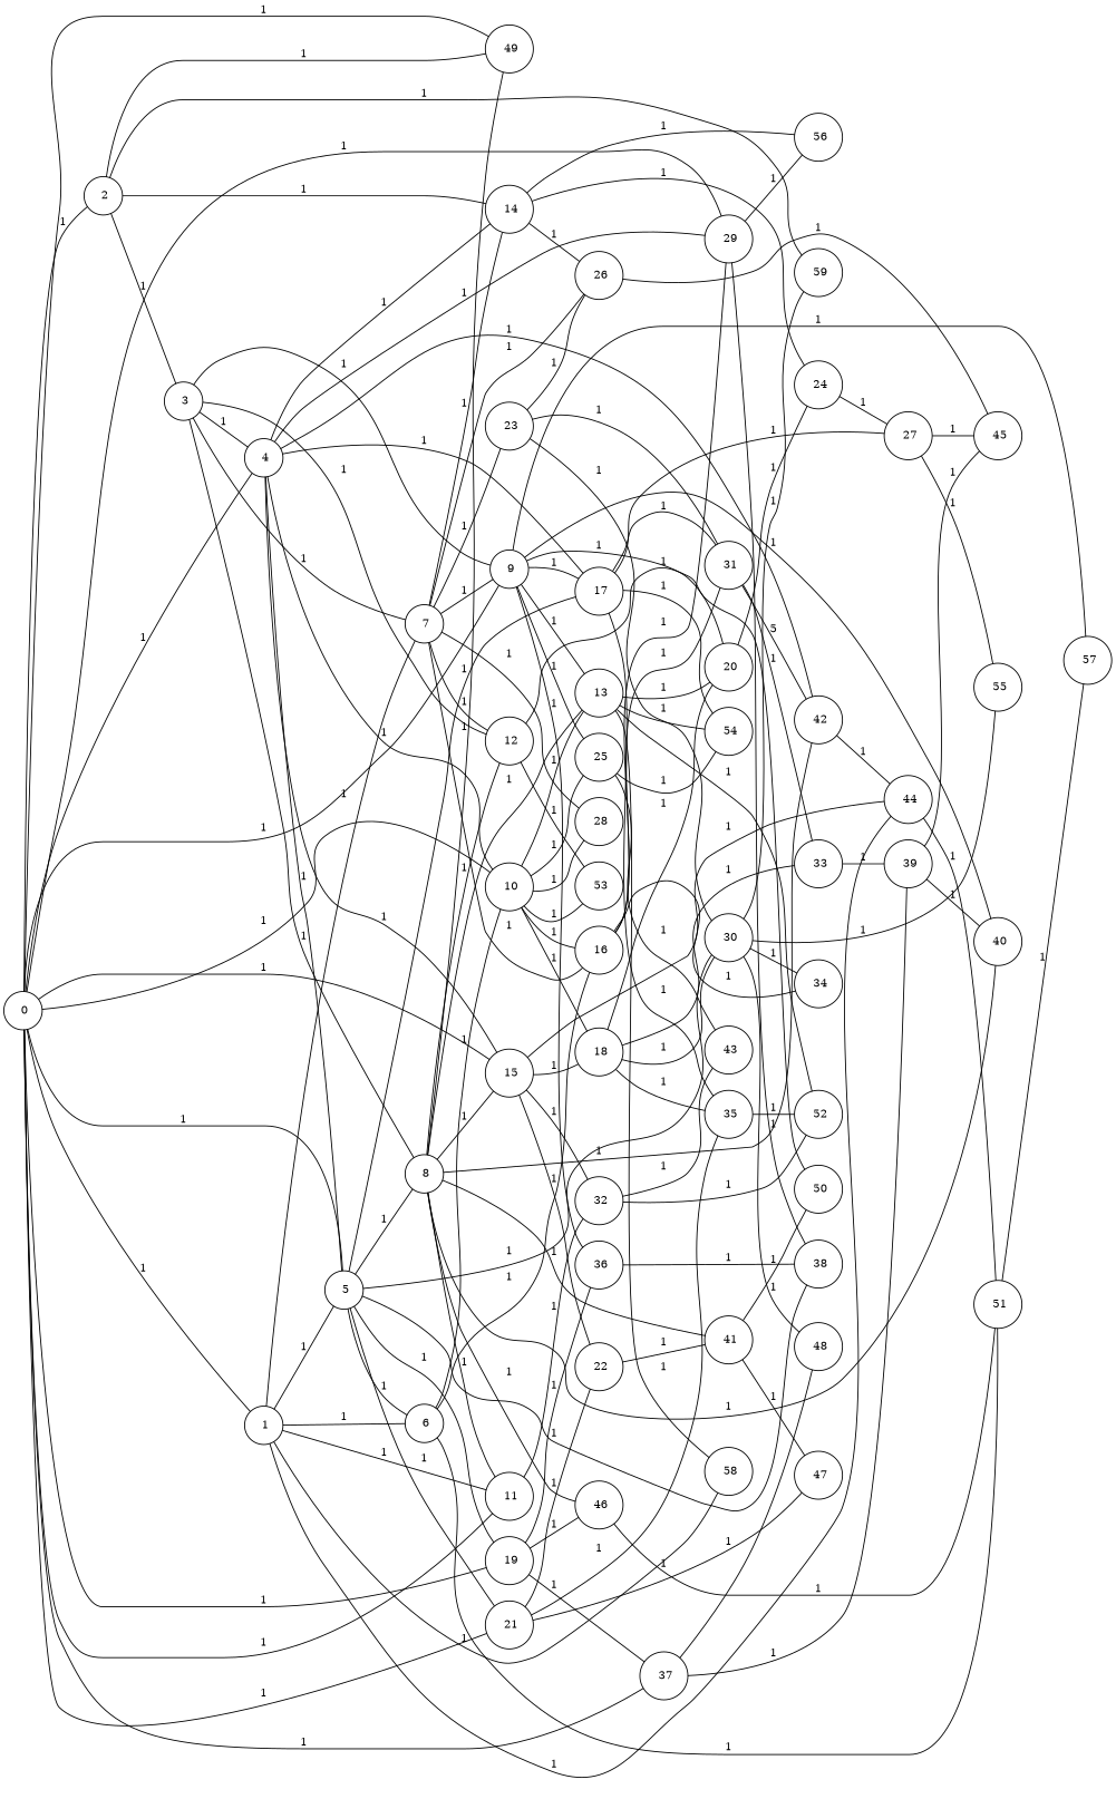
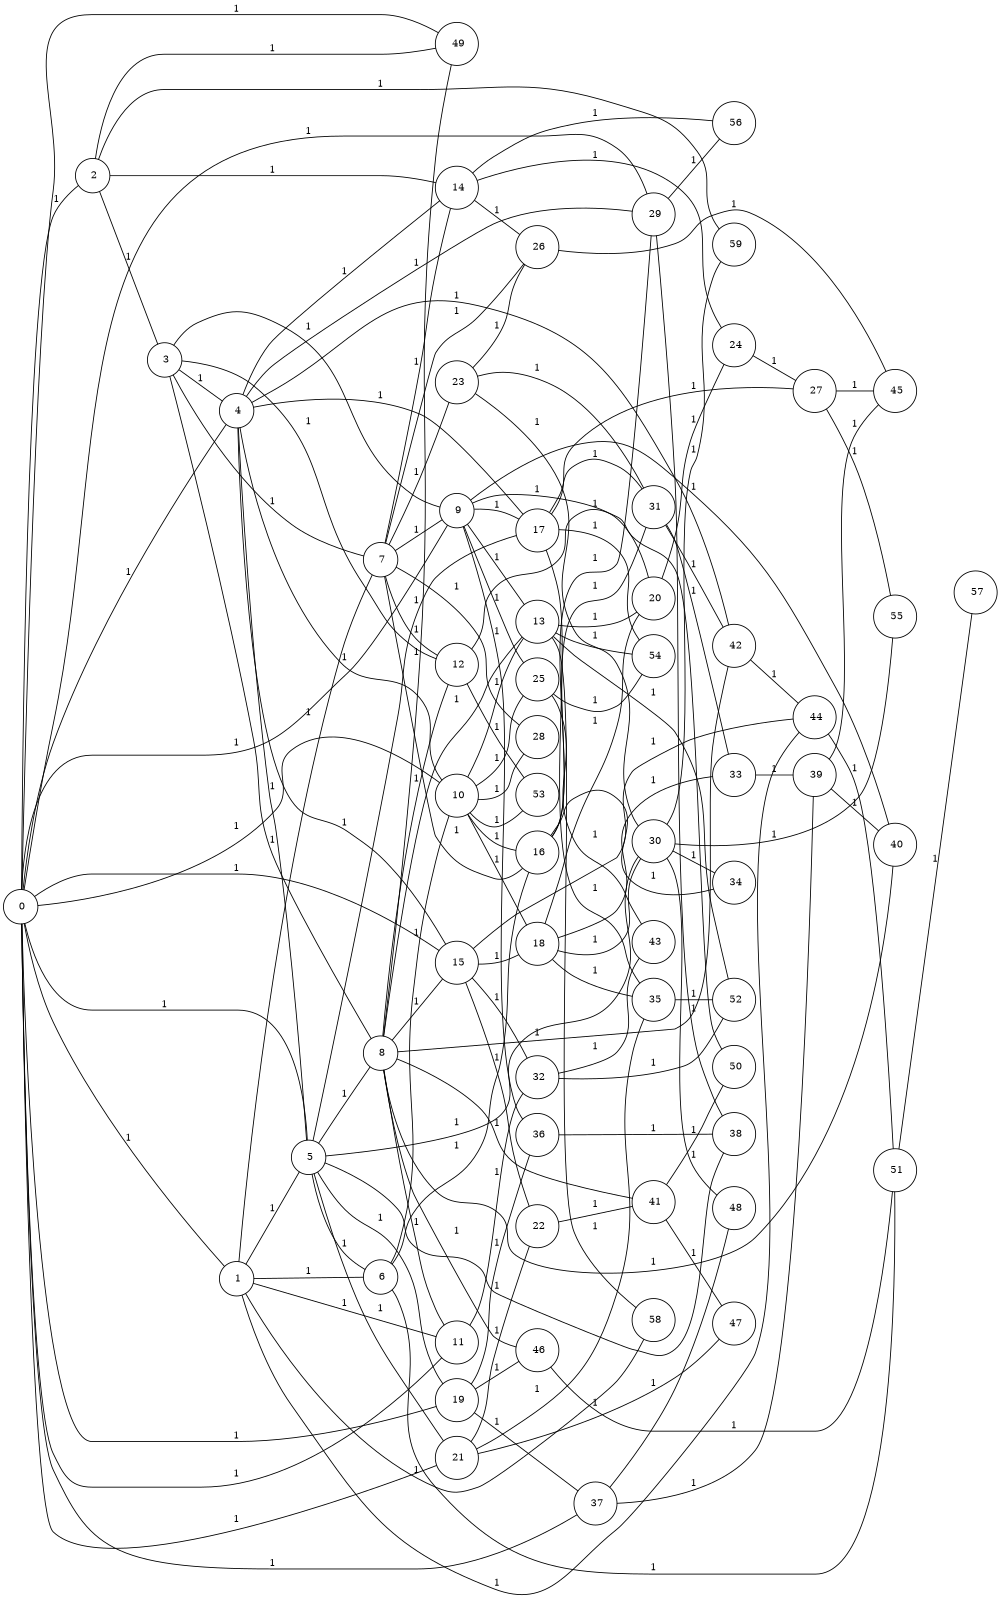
  graph {
    fixedsize="true;"
    rankdir=LR
    node [color=black fontsize=12 hight=.12 shape=circle]
    edge [fontsize=12]
    n1 [label=" 0" width=.12]
    n2 [label=" 1" width=.12]
    n3 [label=" 2" width=.12]
    n4 [label=" 4" width=.12]
    n5 [label=" 5" width=.12]
    n6 [label=" 9" width=.12]
    n7 [label=" 10" width=.12]
    n8 [label=" 11" width=.12]
    n9 [label=" 15" width=.12]
    n10 [label=" 19" width=.12]
    n11 [label=" 21" width=.12]
    n12 [label=" 29" width=.12]
    n13 [label=" 37" width=.12]
    n14 [label=" 49" width=.12]
    n15 [label=" 6" width=.12]
    n16 [label=" 7" width=.12]
    n17 [label=" 44" width=.12]
    n18 [label=" 58" width=.12]
    n19 [label=" 3" width=.12]
    n20 [label=" 14" width=.12]
    n21 [label=" 59" width=.12]
    n22 [label=" 17" width=.12]
    n23 [label=" 42" width=.12]
    n24 [label=" 8" width=.12]
    n25 [label=" 30" width=.12]
    n26 [label=" 38" width=.12]
    n27 [label=" 13" width=.12]
    n28 [label=" 40" width=.12]
    n29 [label=" 20" width=.12]
    n30 [label=" 25" width=.12]
    n31 [label=" 36" width=.12]
    n32 [label=" 57" width=.12]
    n33 [label=" 16" width=.12]
    n34 [label=" 28" width=.12]
    n35 [label=" 18" width=.12]
    n36 [label=" 53" width=.12]
    n37 [label=" 32" width=.12]
    n38 [label=" 22" width=.12]
    n39 [label=" 46" width=.12]
    n40 [label=" 35" width=.12]
    n41 [label=" 47" width=.12]
    n42 [label=" 56" width=.12]
    n43 [label=" 48" width=.12]
    n44 [label=" 39" width=.12]
    n45 [label=" 51" width=.12]
    n46 [label=" 12" width=.12]
    n47 [label=" 23" width=.12]
    n48 [label=" 26" width=.12]
    n49 [label=" 24" width=.12]
    n50 [label=" 41" width=.12]
    n51 [label=" 50" width=.12]
    n52 [label=" 54" width=.12]
    n53 [label=" 31" width=.12]
    n54 [label=" 27" width=.12]
    n55 [label=" 34" width=.12]
    n56 [label=" 55" width=.12]
    n57 [label=" 45" width=.12]
    n58 [label=" 52" width=.12]
    n59 [label=" 43" width=.12]
    n60 [label=" 33" width=.12]
    n1 -- n2 [label=1]
    n1 -- n3 [label=1]
    n1 -- n4 [label=1]
    n1 -- n5 [label=1]
    n1 -- n6 [label=1]
    n1 -- n7 [label=1]
    n1 -- n8 [label=1]
    n1 -- n9 [label=1]
    n1 -- n10 [label=1]
    n1 -- n11 [label=1]
    n1 -- n12 [label=1]
    n1 -- n13 [label=1]
    n1 -- n14 [label=1]
    n2 -- n5 [label=1]
    n2 -- n8 [label=1]
    n2 -- n15 [label=1]
    n2 -- n16 [label=1]
    n2 -- n17 [label=1]
    n2 -- n18 [label=1]
    n3 -- n14 [label=1]
    n3 -- n19 [label=1]
    n3 -- n20 [label=1]
    n3 -- n21 [label=1]
    n4 -- n5 [label=1]
    n4 -- n7 [label=1]
    n4 -- n9 [label=1]
    n4 -- n12 [label=1]
    n4 -- n20 [label=1]
    n4 -- n22 [label=1]
    n4 -- n23 [label=1]
    n5 -- n10 [label=1]
    n5 -- n11 [label=1]
    n5 -- n15 [label=1]
    n5 -- n22 [label=1]
    n5 -- n24 [label=1]
    n5 -- n25 [label=1]
    n5 -- n26 [label=1]
    n6 -- n22 [label=1]
    n6 -- n27 [label=1]
    n6 -- n28 [label=1]
    n6 -- n29 [label=1]
    n6 -- n30 [label=1]
    n6 -- n31 [label=1]
-   n6 -- n32 [label=1]
    n7 -- n27 [label=1]
    n7 -- n30 [label=1]
    n7 -- n33 [label=1]
    n7 -- n34 [label=1]
    n7 -- n35 [label=1]
    n7 -- n36 [label=1]
    n8 -- n37 [label=1]
    n9 -- n17 [label=1]
    n9 -- n35 [label=1]
    n9 -- n37 [label=1]
    n9 -- n38 [label=1]
    n10 -- n13 [label=1]
    n10 -- n31 [label=1]
    n10 -- n39 [label=1]
    n11 -- n38 [label=1]
    n11 -- n40 [label=1]
    n11 -- n41 [label=1]
    n12 -- n26 [label=1]
    n12 -- n42 [label=1]
    n13 -- n43 [label=1]
    n13 -- n44 [label=1]
    n15 -- n7 [label=1]
    n15 -- n33 [label=1]
    n15 -- n45 [label=1]
    n16 -- n6 [label=1]
    n16 -- n20 [label=1]
    n16 -- n33 [label=1]
    n16 -- n34 [label=1]
    n16 -- n46 [label=1]
    n16 -- n47 [label=1]
    n16 -- n48 [label=1]
    n17 -- n45 [label=1]
    n19 -- n4 [label=1]
    n19 -- n6 [label=1]
    n19 -- n16 [label=1]
    n19 -- n24 [label=1]
    n19 -- n46 [label=1]
    n20 -- n42 [label=1]
    n20 -- n48 [label=1]
    n20 -- n49 [label=1]
    n22 -- n40 [label=1]
    n22 -- n52 [label=1]
    n22 -- n53 [label=1]
    n22 -- n54 [label=1]
    n23 -- n17 [label=1]
    n24 -- n8 [label=1]
    n24 -- n9 [label=1]
    n24 -- n14 [label=1]
    n24 -- n23 [label=1]
    n24 -- n27 [label=1]
    n24 -- n28 [label=1]
    n24 -- n39 [label=1]
    n24 -- n46 [label=1]
    n24 -- n50 [label=1]
    n25 -- n21 [label=1]
    n25 -- n43 [label=1]
    n25 -- n55 [label=1]
    n25 -- n56 [label=1]
    n27 -- n18 [label=1]
    n27 -- n29 [label=1]
    n27 -- n52 [label=1]
    n27 -- n58 [label=1]
    n29 -- n49 [label=1]
    n30 -- n52 [label=1]
    n30 -- n59 [label=1]
    n31 -- n26 [label=1]
    n33 -- n12 [label=1]
    n33 -- n53 [label=1]
    n33 -- n55 [label=1]
    n35 -- n25 [label=1]
    n35 -- n29 [label=1]
    n35 -- n40 [label=1]
    n35 -- n60 [label=1]
    n37 -- n58 [label=1]
    n37 -- n59 [label=1]
    n38 -- n50 [label=1]
    n39 -- n45 [label=1]
    n40 -- n58 [label=1]
    n44 -- n28 [label=1]
    n44 -- n57 [label=1]
    n45 -- n32 [label=1]
    n46 -- n36 [label=1]
    n46 -- n51 [label=1]
    n47 -- n25 [label=1]
    n47 -- n48 [label=1]
    n47 -- n53 [label=1]
    n48 -- n57 [label=1]
    n49 -- n54 [label=1]
    n50 -- n41 [label=1]
    n50 -- n51 [label=1]
-   n53 -- n23 [label=5]
+   n53 -- n23 [label=1]
    n53 -- n60 [label=1]
    n54 -- n56 [label=1]
    n54 -- n57 [label=1]
    n60 -- n44 [label=1]
  }
